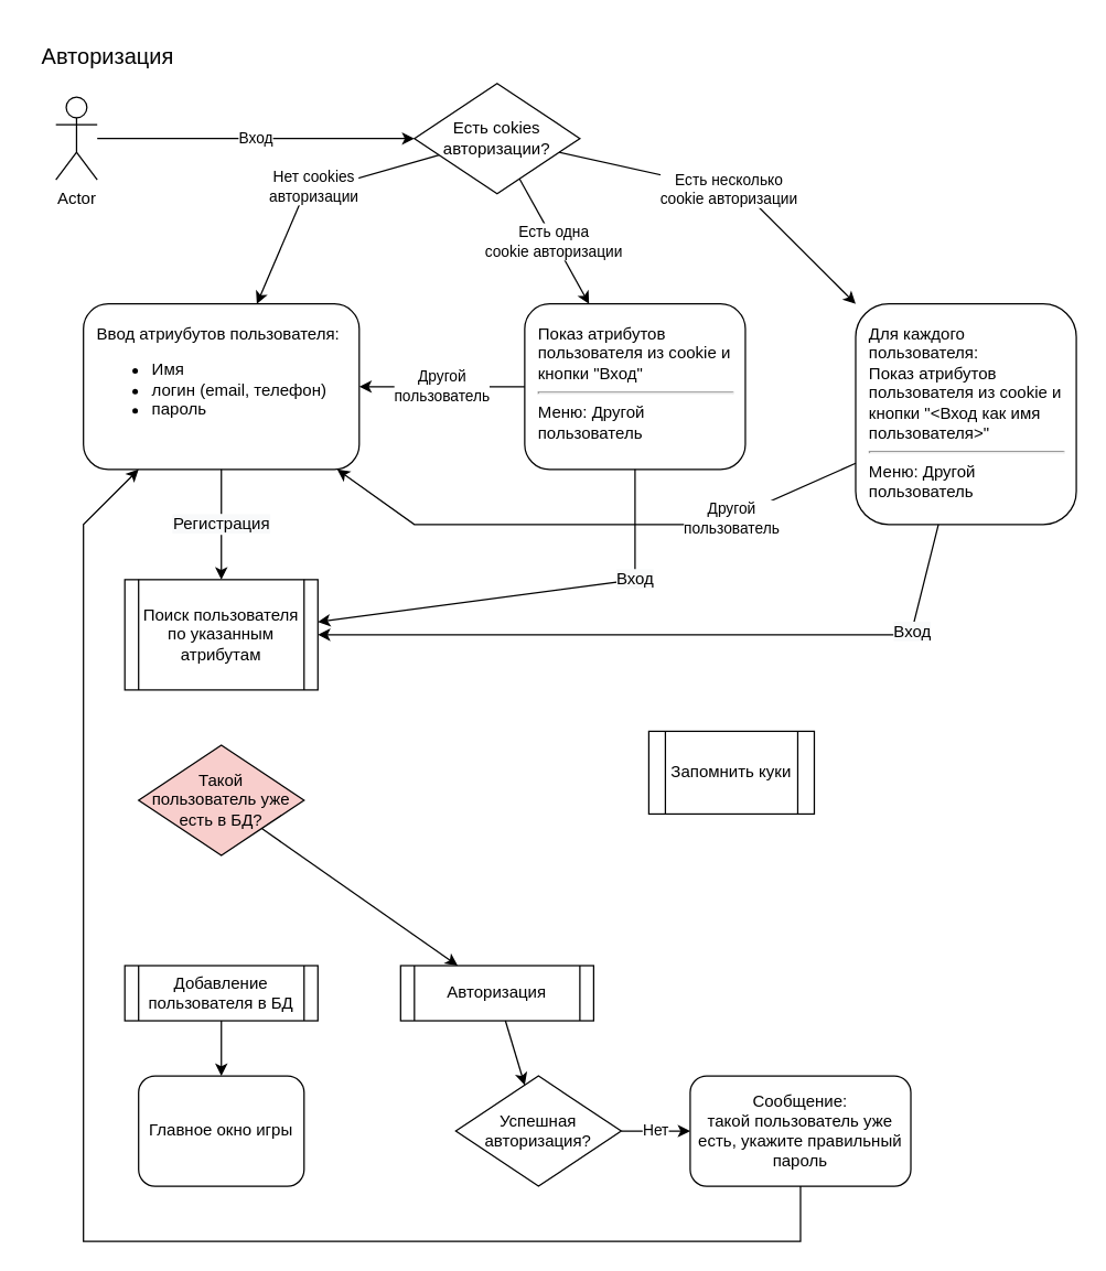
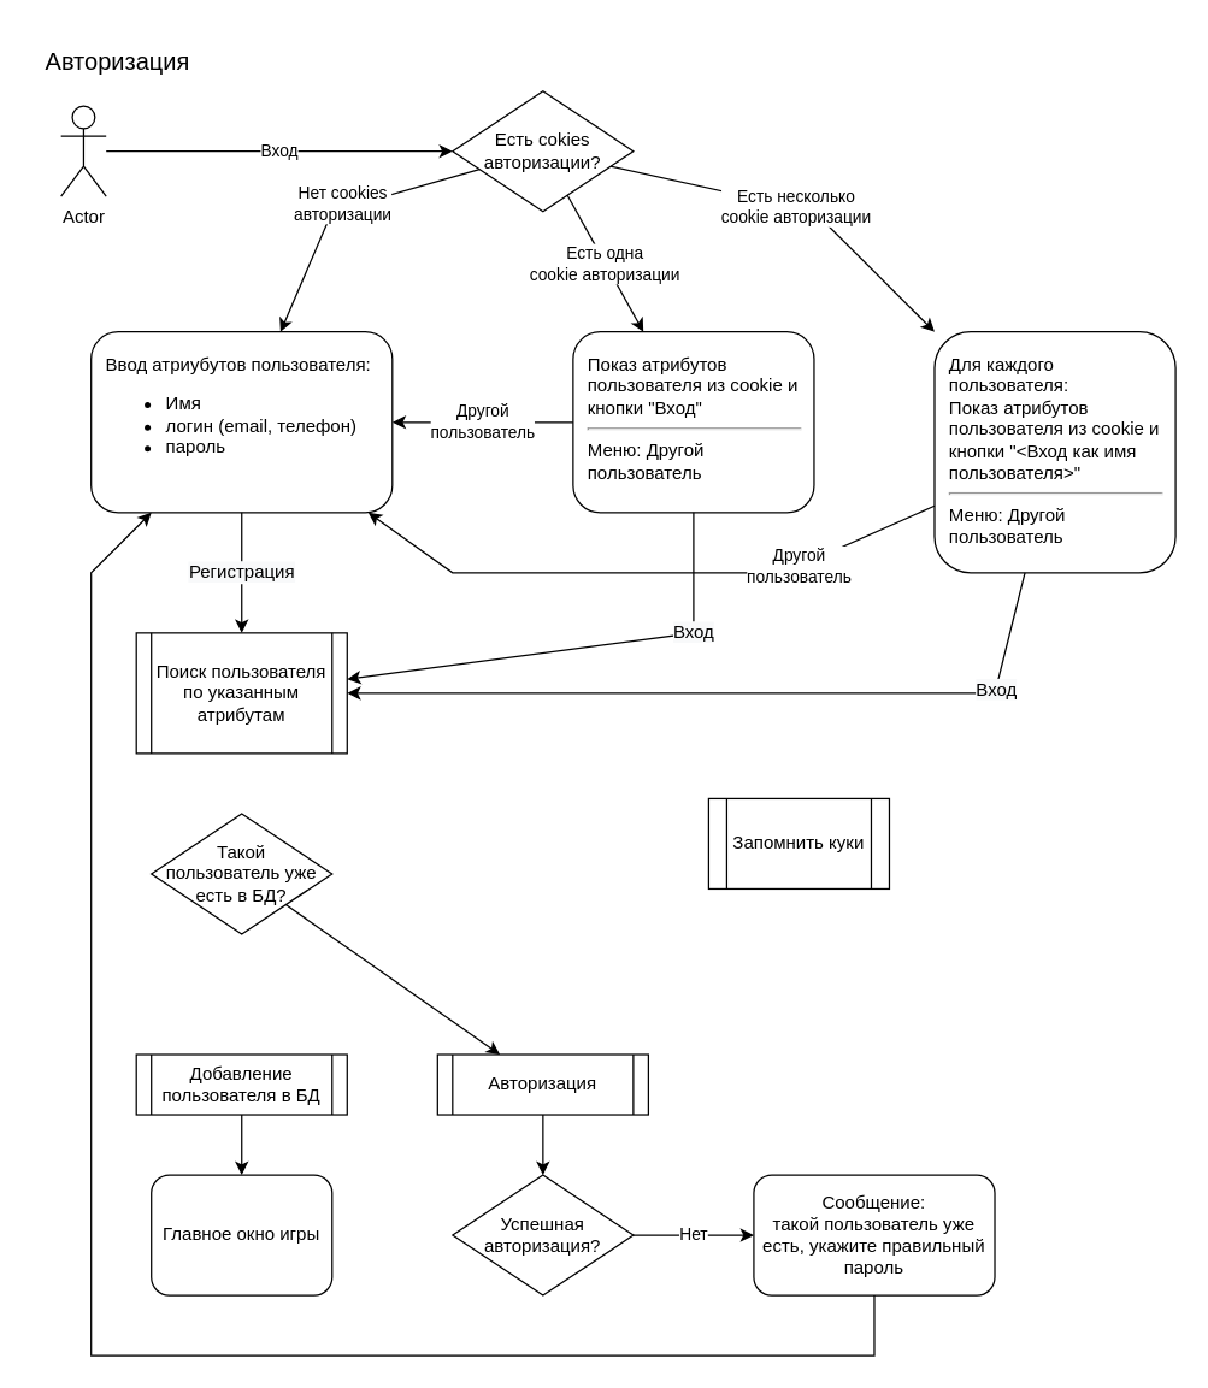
  <mxCell id="0" />
  <mxCell id="1" parent="0" />
  <mxCell id="2" value="Авторизация" style="text;html=1;strokeColor=none;fillColor=none;align=left;verticalAlign=middle;whiteSpace=wrap;rounded=0;fontSize=16;spacing=10;" parent="1" vertex="1"><mxGeometry width="320" height="40" as="geometry" x="20" y="20" /></mxCell>
  <mxCell id="3" value="Ввод атриубутов пользователя: &lt;br&gt;&lt;ul&gt;&lt;li style=&quot;&quot;&gt;Имя&lt;/li&gt;&lt;li style=&quot;&quot;&gt;логин (email, телефон)&lt;/li&gt;&lt;li style=&quot;&quot;&gt;пароль&lt;/li&gt;&lt;/ul&gt;" style="rounded=1;whiteSpace=wrap;html=1;verticalAlign=top;align=left;spacing=10;" parent="1" vertex="1"><mxGeometry x="60" y="220" width="200" height="120" as="geometry" /></mxCell>
  <mxCell id="4" value="Actor" style="shape=umlActor;verticalLabelPosition=bottom;verticalAlign=top;html=1;outlineConnect=0;" parent="1" vertex="1"><mxGeometry x="40" y="70" width="30" height="60" as="geometry" /></mxCell>
  <mxCell id="5" value="Нет cookies&lt;br&gt;авторизации" style="endArrow=classic;html=1;rounded=0;" edge="1" parent="1" source="6" target="3"><mxGeometry x="-0.007" y="-3" width="50" height="50" relative="1" as="geometry"><mxPoint x="120" y="140" as="sourcePoint" /><mxPoint x="220" y="90" as="targetPoint" /><Array as="points"><mxPoint x="220" y="140" /></Array><mxPoint as="offset" /></mxGeometry></mxCell>
  <mxCell id="6" value="Есть cokies&lt;br&gt;авторизации?" style="rhombus;whiteSpace=wrap;html=1;" vertex="1" parent="1"><mxGeometry x="300" y="60" width="120" height="80" as="geometry" /></mxCell>
  <mxCell id="7" value="Вход" style="endArrow=classic;html=1;rounded=0;entryX=0;entryY=0.5;entryDx=0;entryDy=0;" edge="1" parent="1" source="4" target="6"><mxGeometry width="50" height="50" relative="1" as="geometry"><mxPoint x="140" y="370" as="sourcePoint" /><mxPoint x="190" y="320" as="targetPoint" /></mxGeometry></mxCell>
  <mxCell id="8" value="Есть одна &lt;br&gt;cookie авторизации" style="endArrow=classic;html=1;rounded=0;" edge="1" parent="1" source="6" target="10"><mxGeometry width="50" height="50" relative="1" as="geometry"><mxPoint x="360" y="310" as="sourcePoint" /><mxPoint x="410" y="260" as="targetPoint" /></mxGeometry></mxCell>
  <mxCell id="9" value="Есть несколько&lt;br&gt;cookie авторизации" style="endArrow=classic;html=1;rounded=0;" edge="1" parent="1" source="6" target="26"><mxGeometry width="50" height="50" relative="1" as="geometry"><mxPoint x="510" y="170" as="sourcePoint" /><mxPoint x="560" y="120" as="targetPoint" /><Array as="points"><mxPoint x="540" y="140" /></Array></mxGeometry></mxCell>
  <mxCell id="10" value="Показ атрибутов пользователя из cookie и кнопки &quot;Вход&quot;&lt;br&gt;&lt;hr&gt;Меню: Другой пользователь" style="rounded=1;whiteSpace=wrap;html=1;verticalAlign=top;align=left;spacing=10;" vertex="1" parent="1"><mxGeometry x="380" y="220" width="160" height="120" as="geometry" /></mxCell>
  <mxCell id="11" value="Другой &lt;br&gt;пользователь" style="endArrow=classic;html=1;rounded=0;" edge="1" parent="1" source="10" target="3"><mxGeometry width="50" height="50" relative="1" as="geometry"><mxPoint x="340" y="520" as="sourcePoint" /><mxPoint x="260" y="390" as="targetPoint" /></mxGeometry></mxCell>
  <mxCell id="12" value="&lt;span style=&quot;font-size: 12px; text-align: left; background-color: rgb(248, 249, 250);&quot;&gt;Вход&lt;/span&gt;" style="endArrow=classic;html=1;rounded=0;" edge="1" parent="1" source="10" target="25"><mxGeometry x="-0.487" width="50" height="50" relative="1" as="geometry"><mxPoint x="420" y="460" as="sourcePoint" /><mxPoint x="360" y="440" as="targetPoint" /><Array as="points"><mxPoint x="460" y="420" /></Array><mxPoint as="offset" /></mxGeometry></mxCell>
  <mxCell id="13" value="&lt;span style=&quot;font-size: 12px; background-color: rgb(248, 249, 250);&quot;&gt;Регистрация&lt;/span&gt;" style="endArrow=classic;html=1;rounded=0;" edge="1" parent="1" source="3" target="25"><mxGeometry width="50" height="50" relative="1" as="geometry"><mxPoint x="170" y="450" as="sourcePoint" /><mxPoint x="160" y="380" as="targetPoint" /></mxGeometry></mxCell>
- <mxCell id="14" value="Такой&lt;br&gt;пользователь уже есть в БД?" style="rhombus;whiteSpace=wrap;html=1;fillColor=#f8cecc;" vertex="1" parent="1"><mxGeometry x="100" y="540" width="120" height="80" as="geometry" /></mxCell>
+ <mxCell id="14" value="Такой&lt;br&gt;пользователь уже есть в БД?" style="rhombus;whiteSpace=wrap;html=1;" vertex="1" parent="1"><mxGeometry x="100" y="540" width="120" height="80" as="geometry" /></mxCell>
  <mxCell id="15" value="Добавление пользователя в БД" style="shape=process;whiteSpace=wrap;html=1;backgroundOutline=1;size=0.071;" vertex="1" parent="1"><mxGeometry x="90" y="700" width="140" height="40" as="geometry" /></mxCell>
  <mxCell id="16" value="Авторизация" style="shape=process;whiteSpace=wrap;html=1;backgroundOutline=1;size=0.071;" vertex="1" parent="1"><mxGeometry x="290" y="700" width="140" height="40" as="geometry" /></mxCell>
  <mxCell id="17" value="" style="endArrow=classic;html=1;rounded=0;" edge="1" parent="1" source="14" target="16"><mxGeometry width="50" height="50" relative="1" as="geometry"><mxPoint x="300" y="590" as="sourcePoint" /><mxPoint x="350" y="540" as="targetPoint" /></mxGeometry></mxCell>
  <mxCell id="18" value="" style="endArrow=classic;html=1;rounded=0;" edge="1" parent="1" source="15" target="19"><mxGeometry width="50" height="50" relative="1" as="geometry"><mxPoint x="300" y="780" as="sourcePoint" /><mxPoint x="160" y="760" as="targetPoint" /></mxGeometry></mxCell>
  <mxCell id="19" value="Главное окно игры" style="rounded=1;whiteSpace=wrap;html=1;" vertex="1" parent="1"><mxGeometry x="100" y="780" width="120" height="80" as="geometry" /></mxCell>
- <mxCell id="20" value="Успешная авторизация?" style="rhombus;whiteSpace=wrap;html=1;" vertex="1" parent="1"><mxGeometry x="330" y="780" width="120" height="80" as="geometry" /></mxCell>
+ <mxCell id="20" value="Успешная авторизация?" style="rhombus;whiteSpace=wrap;html=1;" vertex="1" parent="1"><mxGeometry x="300" y="780" width="120" height="80" as="geometry" /></mxCell>
  <mxCell id="21" value="" style="endArrow=classic;html=1;rounded=0;" edge="1" parent="1" source="16" target="20"><mxGeometry width="50" height="50" relative="1" as="geometry"><mxPoint x="350" y="570" as="sourcePoint" /><mxPoint x="400" y="520" as="targetPoint" /></mxGeometry></mxCell>
  <mxCell id="22" value="Нет" style="endArrow=classic;html=1;rounded=0;" edge="1" parent="1" source="20" target="23"><mxGeometry width="50" height="50" relative="1" as="geometry"><mxPoint x="670" y="720" as="sourcePoint" /><mxPoint x="720" y="670" as="targetPoint" /></mxGeometry></mxCell>
  <mxCell id="23" value="Сообщение:&lt;br&gt;такой пользователь уже есть, укажите правильный пароль" style="rounded=1;whiteSpace=wrap;html=1;" vertex="1" parent="1"><mxGeometry x="500" y="780" width="160" height="80" as="geometry" /></mxCell>
  <mxCell id="24" value="" style="endArrow=classic;html=1;rounded=0;" edge="1" parent="1" source="23" target="3"><mxGeometry width="50" height="50" relative="1" as="geometry"><mxPoint x="700" y="530" as="sourcePoint" /><mxPoint x="750" y="480" as="targetPoint" /><Array as="points"><mxPoint x="580" y="900" /><mxPoint x="60" y="900" /><mxPoint x="60" y="380" /></Array></mxGeometry></mxCell>
  <mxCell id="25" value="Поиск пользователя по указанным атрибутам" style="shape=process;whiteSpace=wrap;html=1;backgroundOutline=1;size=0.071;" vertex="1" parent="1"><mxGeometry x="90" y="420" width="140" height="80" as="geometry" /></mxCell>
  <mxCell id="26" value="Для каждого пользователя: &lt;br&gt;Показ атрибутов пользователя из cookie и кнопки &quot;&amp;lt;Вход как имя пользователя&amp;gt;&quot;&lt;br&gt;&lt;hr&gt;Меню: Другой пользователь" style="rounded=1;whiteSpace=wrap;html=1;verticalAlign=top;align=left;spacing=10;" vertex="1" parent="1"><mxGeometry x="620" y="220" width="160" height="160" as="geometry" /></mxCell>
  <mxCell id="27" value="&lt;span style=&quot;font-size: 12px; text-align: left; background-color: rgb(248, 249, 250);&quot;&gt;Вход&lt;/span&gt;" style="endArrow=classic;html=1;rounded=0;" edge="1" parent="1" source="26" target="25"><mxGeometry x="-0.686" width="50" height="50" relative="1" as="geometry"><mxPoint x="380" y="328" as="sourcePoint" /><mxPoint x="226.667" y="420" as="targetPoint" /><Array as="points"><mxPoint x="660" y="460" /></Array><mxPoint as="offset" /></mxGeometry></mxCell>
  <mxCell id="28" value="Другой &lt;br&gt;пользователь" style="endArrow=classic;html=1;rounded=0;" edge="1" parent="1" source="26" target="3"><mxGeometry x="-0.502" width="50" height="50" relative="1" as="geometry"><mxPoint x="380" y="280" as="sourcePoint" /><mxPoint x="260" y="280" as="targetPoint" /><Array as="points"><mxPoint x="520" y="380" /><mxPoint x="300" y="380" /></Array><mxPoint as="offset" /></mxGeometry></mxCell>
  <mxCell id="29" value="Запомнить куки" style="shape=process;whiteSpace=wrap;html=1;backgroundOutline=1;" vertex="1" parent="1"><mxGeometry x="470" y="530" width="120" height="60" as="geometry" /></mxCell>
